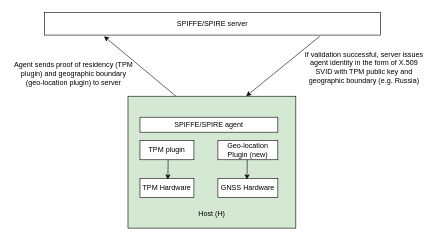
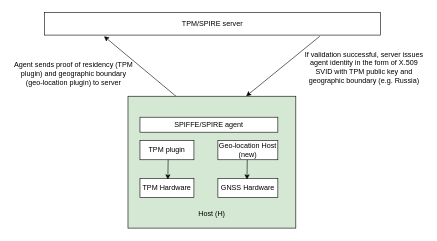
  <mxCell id="0" />
  <mxCell id="1" parent="0" />
- <mxCell id="2" value="SPIFFE/SPIRE server" style="shape=umlLifeline;perimeter=lifelinePerimeter;whiteSpace=wrap;html=1;container=0;dropTarget=0;collapsible=0;recursiveResize=0;outlineConnect=0;portConstraint=eastwest;newEdgeStyle={&quot;edgeStyle&quot;:&quot;elbowEdgeStyle&quot;,&quot;elbow&quot;:&quot;vertical&quot;,&quot;curved&quot;:0,&quot;rounded&quot;:0};" parent="1" vertex="1"><mxGeometry x="74" y="20" width="560" height="38" as="geometry" /></mxCell>
+ <mxCell id="2" value="TPM/SPIRE server" style="shape=umlLifeline;perimeter=lifelinePerimeter;whiteSpace=wrap;html=1;container=0;dropTarget=0;collapsible=0;recursiveResize=0;outlineConnect=0;portConstraint=eastwest;newEdgeStyle={&quot;edgeStyle&quot;:&quot;elbowEdgeStyle&quot;,&quot;elbow&quot;:&quot;vertical&quot;,&quot;curved&quot;:0,&quot;rounded&quot;:0};" parent="1" vertex="1"><mxGeometry x="74" y="20" width="560" height="38" as="geometry" /></mxCell>
  <mxCell id="3" value="" style="endArrow=classic;html=1;rounded=0;exitX=0.286;exitY=0;exitDx=0;exitDy=0;exitPerimeter=0;" parent="1" source="8" edge="1"><mxGeometry width="50" height="50" relative="1" as="geometry"><mxPoint x="13" y="160" as="sourcePoint" /><mxPoint x="173" y="60" as="targetPoint" /></mxGeometry></mxCell>
  <mxCell id="4" value="Agent sends proof of residency (TPM plugin) and geographic boundary (geo-location plugin) to server" style="text;html=1;align=center;verticalAlign=middle;whiteSpace=wrap;rounded=0;" parent="1" vertex="1"><mxGeometry x="20" y="92" width="205" height="60" as="geometry" /></mxCell>
  <mxCell id="5" value="" style="endArrow=classic;html=1;rounded=0;entryX=0.704;entryY=0;entryDx=0;entryDy=0;entryPerimeter=0;" parent="1" target="8" edge="1"><mxGeometry width="50" height="50" relative="1" as="geometry"><mxPoint x="533" y="60" as="sourcePoint" /><mxPoint x="173" y="160" as="targetPoint" /></mxGeometry></mxCell>
  <mxCell id="6" value="If validation successful, server issues agent identity in the form of X.509 SVID with TPM public key and geographic boundary (e.g. Russia)" style="text;html=1;align=center;verticalAlign=middle;whiteSpace=wrap;rounded=0;" parent="1" vertex="1"><mxGeometry x="507" y="77" width="200" height="70" as="geometry" /></mxCell>
  <mxCell id="7" value="" style="group" parent="1" vertex="1" connectable="0"><mxGeometry x="213" y="160" width="280" height="220" as="geometry" /></mxCell>
  <mxCell id="8" value="&lt;div&gt;&lt;br&gt;&lt;/div&gt;&lt;div&gt;&lt;br&gt;&lt;/div&gt;&lt;div&gt;&lt;br&gt;&lt;/div&gt;&lt;div&gt;&lt;br&gt;&lt;/div&gt;&lt;div&gt;&lt;br&gt;&lt;/div&gt;&lt;div&gt;&lt;br&gt;&lt;/div&gt;&lt;div&gt;&lt;br&gt;&lt;/div&gt;&lt;div&gt;&lt;br&gt;&lt;/div&gt;&lt;div&gt;&lt;br&gt;&lt;/div&gt;&lt;div&gt;&lt;br&gt;&lt;/div&gt;&lt;div&gt;&lt;br&gt;&lt;/div&gt;&lt;div&gt;&lt;br&gt;&lt;/div&gt;&lt;div&gt;Host (H)&lt;/div&gt;" style="rounded=0;whiteSpace=wrap;html=1;fillColor=#d5e8d4;" parent="7" vertex="1"><mxGeometry width="280" height="220" as="geometry" /></mxCell>
  <mxCell id="9" value="SPIFFE/SPIRE agent" style="shape=umlLifeline;perimeter=lifelinePerimeter;whiteSpace=wrap;html=1;container=0;dropTarget=0;collapsible=0;recursiveResize=0;outlineConnect=0;portConstraint=eastwest;newEdgeStyle={&quot;edgeStyle&quot;:&quot;elbowEdgeStyle&quot;,&quot;elbow&quot;:&quot;vertical&quot;,&quot;curved&quot;:0,&quot;rounded&quot;:0};" parent="7" vertex="1"><mxGeometry x="20" y="35" width="230" height="25" as="geometry" /></mxCell>
- <mxCell id="10" value="Geo-location Plugin (new)" style="shape=umlLifeline;perimeter=lifelinePerimeter;whiteSpace=wrap;html=1;container=0;dropTarget=0;collapsible=0;recursiveResize=0;outlineConnect=0;portConstraint=eastwest;newEdgeStyle={&quot;edgeStyle&quot;:&quot;elbowEdgeStyle&quot;,&quot;elbow&quot;:&quot;vertical&quot;,&quot;curved&quot;:0,&quot;rounded&quot;:0};" parent="7" vertex="1"><mxGeometry x="150" y="74" width="100" height="32" as="geometry" /></mxCell>
+ <mxCell id="10" value="Geo-location Host (new)" style="shape=umlLifeline;perimeter=lifelinePerimeter;whiteSpace=wrap;html=1;container=0;dropTarget=0;collapsible=0;recursiveResize=0;outlineConnect=0;portConstraint=eastwest;newEdgeStyle={&quot;edgeStyle&quot;:&quot;elbowEdgeStyle&quot;,&quot;elbow&quot;:&quot;vertical&quot;,&quot;curved&quot;:0,&quot;rounded&quot;:0};" parent="7" vertex="1"><mxGeometry x="150" y="74" width="100" height="32" as="geometry" /></mxCell>
  <mxCell id="11" value="TPM plugin" style="shape=umlLifeline;perimeter=lifelinePerimeter;whiteSpace=wrap;html=1;container=0;dropTarget=0;collapsible=0;recursiveResize=0;outlineConnect=0;portConstraint=eastwest;newEdgeStyle={&quot;edgeStyle&quot;:&quot;elbowEdgeStyle&quot;,&quot;elbow&quot;:&quot;vertical&quot;,&quot;curved&quot;:0,&quot;rounded&quot;:0};" parent="7" vertex="1"><mxGeometry x="20" y="74" width="90" height="32" as="geometry" /></mxCell>
  <mxCell id="12" value="GNSS Hardware" style="shape=umlLifeline;perimeter=lifelinePerimeter;whiteSpace=wrap;html=1;container=0;dropTarget=0;collapsible=0;recursiveResize=0;outlineConnect=0;portConstraint=eastwest;newEdgeStyle={&quot;edgeStyle&quot;:&quot;elbowEdgeStyle&quot;,&quot;elbow&quot;:&quot;vertical&quot;,&quot;curved&quot;:0,&quot;rounded&quot;:0};" parent="7" vertex="1"><mxGeometry x="150" y="137" width="100" height="32" as="geometry" /></mxCell>
  <mxCell id="13" value="TPM Hardware" style="shape=umlLifeline;perimeter=lifelinePerimeter;whiteSpace=wrap;html=1;container=0;dropTarget=0;collapsible=0;recursiveResize=0;outlineConnect=0;portConstraint=eastwest;newEdgeStyle={&quot;edgeStyle&quot;:&quot;elbowEdgeStyle&quot;,&quot;elbow&quot;:&quot;vertical&quot;,&quot;curved&quot;:0,&quot;rounded&quot;:0};" parent="1" vertex="1"><mxGeometry x="233" y="297" width="90" height="32" as="geometry" /></mxCell>
  <mxCell id="14" value="" style="endArrow=classic;html=1;rounded=0;" parent="1" edge="1"><mxGeometry width="50" height="50" relative="1" as="geometry"><mxPoint x="280" y="266" as="sourcePoint" /><mxPoint x="279.5" y="299" as="targetPoint" /></mxGeometry></mxCell>
  <mxCell id="15" value="" style="endArrow=classic;html=1;rounded=0;" parent="1" edge="1"><mxGeometry width="50" height="50" relative="1" as="geometry"><mxPoint x="412" y="266" as="sourcePoint" /><mxPoint x="411.5" y="299" as="targetPoint" /></mxGeometry></mxCell>
